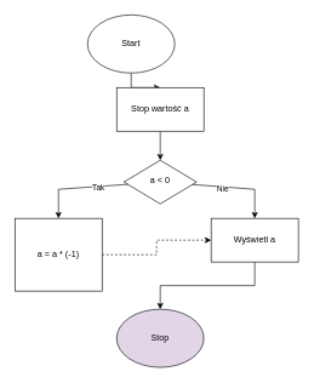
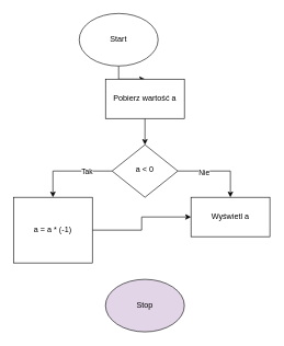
  <mxCell id="0" />
  <mxCell id="1" parent="0" />
- <mxCell id="2" value="a &amp;lt; 0" style="rhombus;whiteSpace=wrap;html=1;shadow=0;fontFamily=Helvetica;fontSize=12;align=center;strokeWidth=1;spacing=6;spacingTop=-4;" parent="1" vertex="1"><mxGeometry x="170" y="220" width="100" height="60" as="geometry" /></mxCell>
+ <mxCell id="2" value="a &amp;lt; 0" style="rhombus;whiteSpace=wrap;html=1;shadow=0;fontFamily=Helvetica;fontSize=12;align=center;strokeWidth=1;spacing=6;spacingTop=-4;" parent="1" vertex="1"><mxGeometry x="170" y="220" width="100" height="80" as="geometry" /></mxCell>
  <mxCell id="3" value="" style="edgeStyle=orthogonalEdgeStyle;rounded=0;orthogonalLoop=1;jettySize=auto;html=1;" edge="1" parent="1" source="4" target="7"><mxGeometry relative="1" as="geometry" /></mxCell>
  <mxCell id="4" value="Start" style="ellipse;whiteSpace=wrap;html=1;" vertex="1" parent="1"><mxGeometry x="120" y="20" width="120" height="80" as="geometry" /></mxCell>
  <mxCell id="5" value="Stop" style="ellipse;whiteSpace=wrap;html=1;fillColor=#e1d5e7;" vertex="1" parent="1"><mxGeometry x="160" y="425" width="120" height="80" as="geometry" /></mxCell>
  <mxCell id="6" value="" style="edgeStyle=orthogonalEdgeStyle;rounded=0;orthogonalLoop=1;jettySize=auto;html=1;" edge="1" parent="1" source="7" target="2"><mxGeometry relative="1" as="geometry" /></mxCell>
- <mxCell id="7" value="Stop wartość a" style="rounded=0;whiteSpace=wrap;html=1;" vertex="1" parent="1"><mxGeometry x="160" y="120" width="120" height="60" as="geometry" /></mxCell>
+ <mxCell id="7" value="Pobierz wartość a" style="rounded=0;whiteSpace=wrap;html=1;" vertex="1" parent="1"><mxGeometry x="160" y="120" width="120" height="60" as="geometry" /></mxCell>
  <mxCell id="8" value="" style="endArrow=classic;html=1;rounded=0;entryX=0.5;entryY=0;entryDx=0;entryDy=0;" edge="1" parent="1" source="2" target="13"><mxGeometry width="50" height="50" relative="1" as="geometry"><mxPoint x="99.289" y="310" as="sourcePoint" /><mxPoint x="99.289" y="260" as="targetPoint" /><Array as="points"><mxPoint x="80" y="260" /></Array></mxGeometry></mxCell>
  <mxCell id="9" value="Tak" style="edgeLabel;html=1;align=center;verticalAlign=middle;resizable=0;points=[];" vertex="1" connectable="0" parent="8"><mxGeometry x="-0.4" relative="1" as="geometry"><mxPoint as="offset" /></mxGeometry></mxCell>
  <mxCell id="10" value="" style="endArrow=classic;html=1;rounded=0;entryX=0.5;entryY=0;entryDx=0;entryDy=0;" edge="1" parent="1" source="2" target="15"><mxGeometry width="50" height="50" relative="1" as="geometry"><mxPoint x="270" y="310" as="sourcePoint" /><mxPoint x="340.711" y="260" as="targetPoint" /><Array as="points"><mxPoint x="350" y="260" /></Array></mxGeometry></mxCell>
  <mxCell id="11" value="Nie" style="edgeLabel;html=1;align=center;verticalAlign=middle;resizable=0;points=[];" vertex="1" connectable="0" parent="10"><mxGeometry x="-0.355" y="-2" relative="1" as="geometry"><mxPoint as="offset" /></mxGeometry></mxCell>
- <mxCell id="12" style="edgeStyle=orthogonalEdgeStyle;rounded=0;orthogonalLoop=1;jettySize=auto;html=1;exitX=1;exitY=0.5;exitDx=0;exitDy=0;entryX=0;entryY=0.5;entryDx=0;entryDy=0;dashed=1;" edge="1" parent="1" source="13" target="15"><mxGeometry relative="1" as="geometry" /></mxCell>
+ <mxCell id="12" style="edgeStyle=orthogonalEdgeStyle;rounded=0;orthogonalLoop=1;jettySize=auto;html=1;exitX=1;exitY=0.5;exitDx=0;exitDy=0;entryX=0;entryY=0.5;entryDx=0;entryDy=0;" edge="1" parent="1" source="13" target="15"><mxGeometry relative="1" as="geometry" /></mxCell>
  <mxCell id="13" value="a = a * (-1)" style="rounded=0;whiteSpace=wrap;html=1;" vertex="1" parent="1"><mxGeometry x="20" y="300" width="120" height="100" as="geometry" /></mxCell>
- <mxCell id="14" style="edgeStyle=orthogonalEdgeStyle;rounded=0;orthogonalLoop=1;jettySize=auto;html=1;exitX=0.5;exitY=1;exitDx=0;exitDy=0;" edge="1" parent="1" source="15" target="5"><mxGeometry relative="1" as="geometry" /></mxCell>
  <mxCell id="15" value="Wyświetl a" style="rounded=0;whiteSpace=wrap;html=1;" vertex="1" parent="1"><mxGeometry x="290" y="300" width="120" height="60" as="geometry" /></mxCell>
